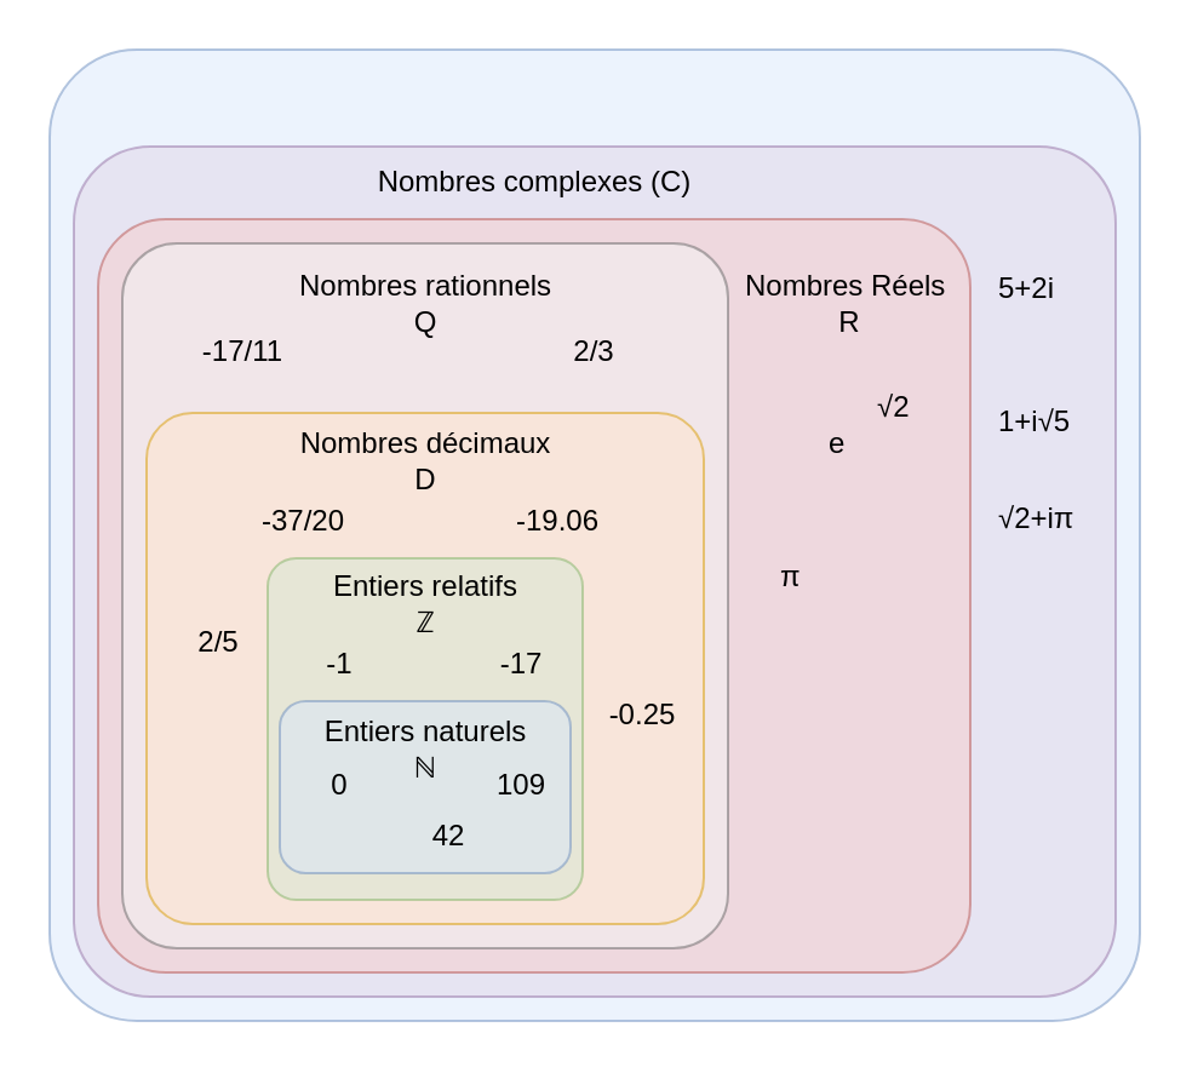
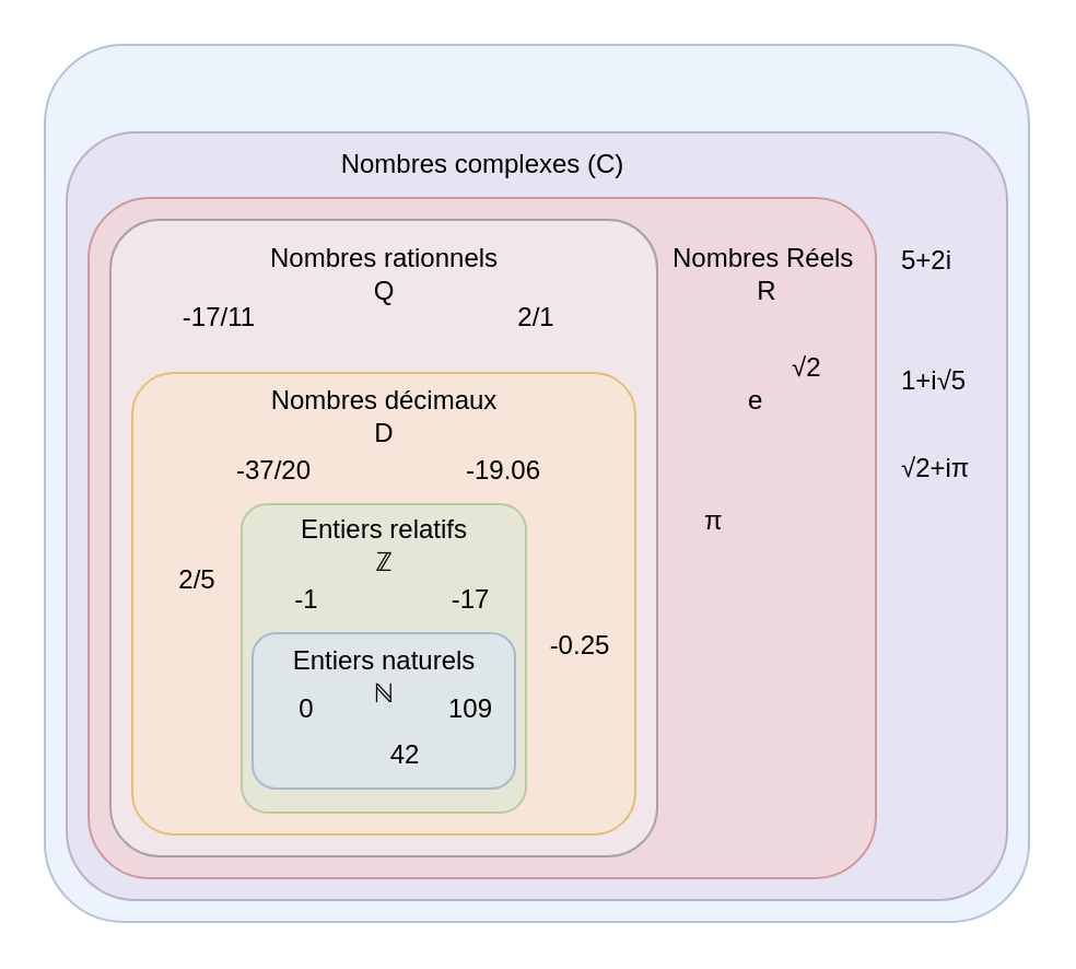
  <mxCell id="0" />
  <mxCell id="1" parent="0" />
  <mxCell id="2" value="" style="rounded=1;whiteSpace=wrap;html=1;fillColor=#dae8fc;strokeColor=#6c8ebf;opacity=50;arcSize=9;" vertex="1" parent="1"><mxGeometry x="20" y="20" width="450" height="401" as="geometry" /></mxCell>
  <mxCell id="3" value="" style="rounded=1;whiteSpace=wrap;html=1;fillColor=#e1d5e7;strokeColor=#9673a6;opacity=50;arcSize=9;" vertex="1" parent="1"><mxGeometry x="30" y="60" width="430" height="351" as="geometry" /></mxCell>
  <mxCell id="4" value="" style="rounded=1;whiteSpace=wrap;html=1;fillColor=#f8cecc;strokeColor=#b85450;opacity=50;arcSize=9;" vertex="1" parent="1"><mxGeometry x="40" y="90" width="360" height="311" as="geometry" /></mxCell>
  <mxCell id="5" value="" style="rounded=1;whiteSpace=wrap;html=1;fillColor=#f5f5f5;strokeColor=#666666;opacity=50;arcSize=9;fontColor=#333333;" vertex="1" parent="1"><mxGeometry x="50" y="100" width="250" height="291" as="geometry" /></mxCell>
  <mxCell id="6" value="" style="rounded=1;whiteSpace=wrap;html=1;fillColor=#ffe6cc;strokeColor=#d79b00;opacity=50;arcSize=9;" vertex="1" parent="1"><mxGeometry x="60" y="170" width="230" height="211" as="geometry" /></mxCell>
  <mxCell id="7" value="" style="rounded=1;whiteSpace=wrap;html=1;fillColor=#d5e8d4;strokeColor=#82b366;opacity=50;arcSize=9;" vertex="1" parent="1"><mxGeometry x="110" y="230" width="130" height="141" as="geometry" /></mxCell>
  <mxCell id="8" value="" style="rounded=1;whiteSpace=wrap;html=1;fillColor=#dae8fc;strokeColor=#6c8ebf;opacity=50;" vertex="1" parent="1"><mxGeometry x="115" y="289" width="120" height="71" as="geometry" /></mxCell>
  <mxCell id="9" value="Entiers naturels&lt;br style=&quot;font-size: 12px;&quot;&gt;ℕ" style="text;fontSize=12;align=center;verticalAlign=middle;html=1;fontColor=default;" parent="1" vertex="1"><mxGeometry x="120" y="289" width="110" height="39" as="geometry" /></mxCell>
  <mxCell id="10" value="Entiers relatifs&lt;br style=&quot;font-size: 12px;&quot;&gt;ℤ&lt;br style=&quot;font-size: 12px;&quot;&gt;" style="text;fontSize=12;align=center;verticalAlign=middle;html=1;fontColor=default;" vertex="1" parent="1"><mxGeometry x="80" y="229" width="190" height="40" as="geometry" /></mxCell>
  <mxCell id="11" value="Nombres décimaux&lt;br style=&quot;font-size: 12px;&quot;&gt;D" style="text;fontSize=12;align=center;verticalAlign=middle;html=1;fontColor=default;" vertex="1" parent="1"><mxGeometry x="80" y="170.5" width="190" height="39.5" as="geometry" /></mxCell>
  <mxCell id="12" value="Nombres rationnels&lt;br style=&quot;font-size: 12px;&quot;&gt;Q" style="text;fontSize=12;align=center;verticalAlign=middle;html=1;fontColor=default;" vertex="1" parent="1"><mxGeometry x="80" y="90" width="190" height="70" as="geometry" /></mxCell>
  <mxCell id="13" value="Nombres Réels&amp;nbsp;&lt;br style=&quot;font-size: 12px;&quot;&gt;R" style="text;fontSize=12;align=center;verticalAlign=middle;html=1;fontColor=default;" vertex="1" parent="1"><mxGeometry x="300" y="105" width="100" height="40" as="geometry" /></mxCell>
  <mxCell id="14" value="Nombres complexes (C)" style="text;fontSize=12;align=center;verticalAlign=middle;html=1;fontColor=default;" vertex="1" parent="1"><mxGeometry x="160" y="50" width="120" height="50" as="geometry" /></mxCell>
  <mxCell id="15" value="0" style="text;strokeColor=none;align=center;fillColor=none;html=1;verticalAlign=middle;whiteSpace=wrap;rounded=0;" vertex="1" parent="1"><mxGeometry x="110" y="309" width="60" height="30" as="geometry" /></mxCell>
  <mxCell id="16" value="42" style="text;strokeColor=none;align=center;fillColor=none;html=1;verticalAlign=middle;whiteSpace=wrap;rounded=0;" vertex="1" parent="1"><mxGeometry x="155" y="330" width="60" height="30" as="geometry" /></mxCell>
  <mxCell id="17" value="109" style="text;strokeColor=none;align=center;fillColor=none;html=1;verticalAlign=middle;whiteSpace=wrap;rounded=0;" vertex="1" parent="1"><mxGeometry x="185" y="309" width="60" height="30" as="geometry" /></mxCell>
  <mxCell id="18" value="-1" style="text;strokeColor=none;align=center;fillColor=none;html=1;verticalAlign=middle;whiteSpace=wrap;rounded=0;" vertex="1" parent="1"><mxGeometry x="110" y="259" width="60" height="30" as="geometry" /></mxCell>
  <mxCell id="19" value="-17" style="text;strokeColor=none;align=center;fillColor=none;html=1;verticalAlign=middle;whiteSpace=wrap;rounded=0;" vertex="1" parent="1"><mxGeometry x="185" y="259" width="60" height="30" as="geometry" /></mxCell>
  <mxCell id="20" value="-0.25" style="text;strokeColor=none;align=center;fillColor=none;html=1;verticalAlign=middle;whiteSpace=wrap;rounded=0;" vertex="1" parent="1"><mxGeometry x="235" y="280" width="60" height="30" as="geometry" /></mxCell>
  <mxCell id="21" value="2/5" style="text;strokeColor=none;align=center;fillColor=none;html=1;verticalAlign=middle;whiteSpace=wrap;rounded=0;" vertex="1" parent="1"><mxGeometry x="60" y="250" width="60" height="30" as="geometry" /></mxCell>
  <mxCell id="22" value="-37/20" style="text;strokeColor=none;align=center;fillColor=none;html=1;verticalAlign=middle;whiteSpace=wrap;rounded=0;" vertex="1" parent="1"><mxGeometry x="95" y="200" width="60" height="30" as="geometry" /></mxCell>
  <mxCell id="23" value="-19.06" style="text;strokeColor=none;align=center;fillColor=none;html=1;verticalAlign=middle;whiteSpace=wrap;rounded=0;" vertex="1" parent="1"><mxGeometry x="200" y="200" width="60" height="30" as="geometry" /></mxCell>
- <mxCell id="24" value="2/3" style="text;strokeColor=none;align=center;fillColor=none;html=1;verticalAlign=middle;whiteSpace=wrap;rounded=0;" vertex="1" parent="1"><mxGeometry x="215" y="130" width="60" height="30" as="geometry" /></mxCell>
+ <mxCell id="24" value="2/1" style="text;strokeColor=none;align=center;fillColor=none;html=1;verticalAlign=middle;whiteSpace=wrap;rounded=0;" vertex="1" parent="1"><mxGeometry x="215" y="130" width="60" height="30" as="geometry" /></mxCell>
  <mxCell id="25" value="-17/11" style="text;strokeColor=none;align=center;fillColor=none;html=1;verticalAlign=middle;whiteSpace=wrap;rounded=0;" vertex="1" parent="1"><mxGeometry x="70" y="130" width="60" height="30" as="geometry" /></mxCell>
  <mxCell id="26" value="π" style="text;whiteSpace=wrap;" vertex="1" parent="1"><mxGeometry x="320" y="224" width="20" height="30" as="geometry" /></mxCell>
  <mxCell id="27" value="e" style="text;whiteSpace=wrap;" vertex="1" parent="1"><mxGeometry x="340" y="169" width="20" height="30" as="geometry" /></mxCell>
  <mxCell id="28" value="√2" style="text;whiteSpace=wrap;" vertex="1" parent="1"><mxGeometry x="360" y="154" width="20" height="30" as="geometry" /></mxCell>
  <mxCell id="29" value="1+i√5" style="text;whiteSpace=wrap;" vertex="1" parent="1"><mxGeometry x="410" y="160" width="50" height="30" as="geometry" /></mxCell>
  <mxCell id="30" value="5+2i" style="text;whiteSpace=wrap;" vertex="1" parent="1"><mxGeometry x="410" y="105" width="40" height="30" as="geometry" /></mxCell>
  <mxCell id="31" value="√2+iπ" style="text;whiteSpace=wrap;" vertex="1" parent="1"><mxGeometry x="410" y="200" width="40" height="30" as="geometry" /></mxCell>
